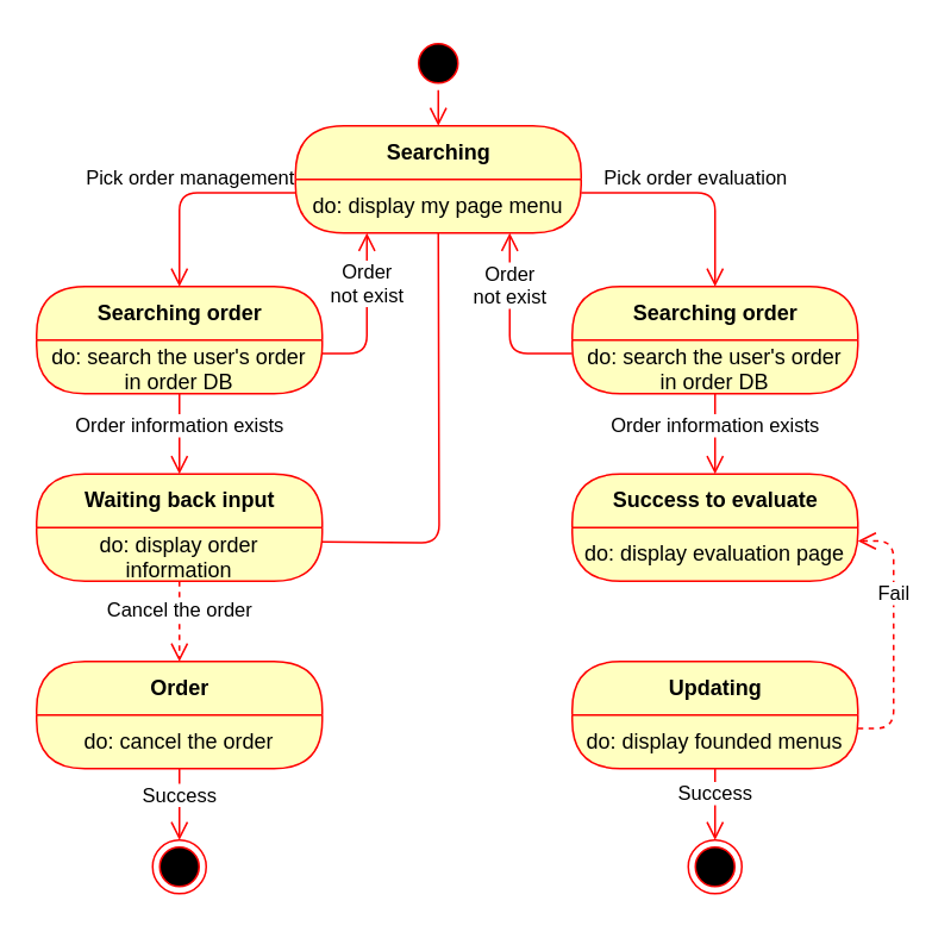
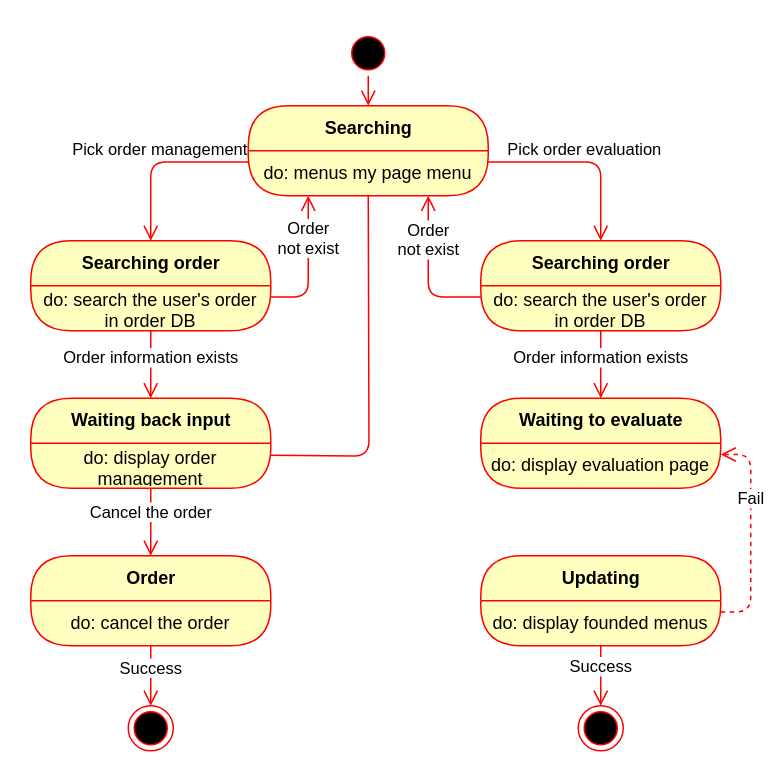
  <mxCell id="0" />
  <mxCell id="1" parent="0" />
  <mxCell id="2" value="" style="ellipse;html=1;shape=startState;fillColor=#000000;strokeColor=#ff0000;" vertex="1" parent="1"><mxGeometry x="230" y="20" width="30" height="30" as="geometry" /></mxCell>
  <mxCell id="3" value="Pick order management" style="edgeStyle=orthogonalEdgeStyle;html=1;verticalAlign=bottom;endArrow=open;endSize=8;strokeColor=#ff0000;exitX=0;exitY=0.25;exitDx=0;exitDy=0;entryX=0.5;entryY=0;entryDx=0;entryDy=0;" edge="1" source="7" parent="1" target="4"><mxGeometry relative="1" as="geometry"><mxPoint x="89.5" y="160" as="targetPoint" /><mxPoint x="89.5" y="130" as="sourcePoint" /></mxGeometry></mxCell>
  <mxCell id="4" value="Searching order" style="swimlane;html=1;fontStyle=1;align=center;verticalAlign=middle;childLayout=stackLayout;horizontal=1;startSize=30;horizontalStack=0;resizeParent=0;resizeLast=1;container=0;fontColor=#000000;collapsible=0;rounded=1;arcSize=30;strokeColor=#ff0000;fillColor=#ffffc0;swimlaneFillColor=#ffffc0;" vertex="1" parent="1"><mxGeometry x="20" y="160" width="160" height="60" as="geometry" /></mxCell>
  <mxCell id="5" value="do: search the user's order&lt;br&gt;in order DB&lt;br&gt;" style="text;html=1;strokeColor=none;fillColor=none;align=center;verticalAlign=middle;spacingLeft=4;spacingRight=4;whiteSpace=wrap;overflow=hidden;rotatable=0;fontColor=#000000;" vertex="1" parent="4"><mxGeometry y="30" width="160" height="30" as="geometry" /></mxCell>
  <mxCell id="6" value="Searching" style="swimlane;html=1;fontStyle=1;align=center;verticalAlign=middle;childLayout=stackLayout;horizontal=1;startSize=30;horizontalStack=0;resizeParent=0;resizeLast=1;container=0;fontColor=#000000;collapsible=0;rounded=1;arcSize=30;strokeColor=#ff0000;fillColor=#ffffc0;swimlaneFillColor=#ffffc0;" vertex="1" parent="1"><mxGeometry x="165" y="70" width="160" height="60" as="geometry" /></mxCell>
- <mxCell id="7" value="do: display my page menu" style="text;html=1;strokeColor=none;fillColor=none;align=center;verticalAlign=middle;spacingLeft=4;spacingRight=4;whiteSpace=wrap;overflow=hidden;rotatable=0;fontColor=#000000;" vertex="1" parent="6"><mxGeometry y="30" width="160" height="30" as="geometry" /></mxCell>
+ <mxCell id="7" value="do: menus my page menu" style="text;html=1;strokeColor=none;fillColor=none;align=center;verticalAlign=middle;spacingLeft=4;spacingRight=4;whiteSpace=wrap;overflow=hidden;rotatable=0;fontColor=#000000;" vertex="1" parent="6"><mxGeometry y="30" width="160" height="30" as="geometry" /></mxCell>
  <mxCell id="8" value="" style="edgeStyle=orthogonalEdgeStyle;html=1;verticalAlign=bottom;endArrow=open;endSize=8;strokeColor=#ff0000;entryX=0.5;entryY=0;entryDx=0;entryDy=0;" edge="1" parent="1" source="2" target="6"><mxGeometry relative="1" as="geometry"><mxPoint x="259.5" y="70" as="targetPoint" /><mxPoint x="259.5" y="40" as="sourcePoint" /><Array as="points" /></mxGeometry></mxCell>
  <mxCell id="9" value="Pick order evaluation" style="edgeStyle=orthogonalEdgeStyle;html=1;verticalAlign=bottom;endArrow=open;endSize=8;strokeColor=#ff0000;exitX=1;exitY=0.25;exitDx=0;exitDy=0;entryX=0.5;entryY=0;entryDx=0;entryDy=0;" edge="1" parent="1" source="7" target="10"><mxGeometry relative="1" as="geometry"><mxPoint x="405" y="152" as="targetPoint" /><mxPoint x="480.5" y="100" as="sourcePoint" /></mxGeometry></mxCell>
  <mxCell id="10" value="Searching order" style="swimlane;html=1;fontStyle=1;align=center;verticalAlign=middle;childLayout=stackLayout;horizontal=1;startSize=30;horizontalStack=0;resizeParent=0;resizeLast=1;container=0;fontColor=#000000;collapsible=0;rounded=1;arcSize=30;strokeColor=#ff0000;fillColor=#ffffc0;swimlaneFillColor=#ffffc0;" vertex="1" parent="1"><mxGeometry x="320" y="160" width="160" height="60" as="geometry" /></mxCell>
  <mxCell id="11" value="do: search the user's order&lt;br&gt;in order DB" style="text;html=1;strokeColor=none;fillColor=none;align=center;verticalAlign=middle;spacingLeft=4;spacingRight=4;whiteSpace=wrap;overflow=hidden;rotatable=0;fontColor=#000000;" vertex="1" parent="10"><mxGeometry y="30" width="160" height="30" as="geometry" /></mxCell>
- <mxCell id="12" value="Success to evaluate" style="swimlane;html=1;fontStyle=1;align=center;verticalAlign=middle;childLayout=stackLayout;horizontal=1;startSize=30;horizontalStack=0;resizeParent=0;resizeLast=1;container=0;fontColor=#000000;collapsible=0;rounded=1;arcSize=30;strokeColor=#ff0000;fillColor=#ffffc0;swimlaneFillColor=#ffffc0;" vertex="1" parent="1"><mxGeometry x="320" y="265" width="160" height="60" as="geometry" /></mxCell>
+ <mxCell id="12" value="Waiting to evaluate" style="swimlane;html=1;fontStyle=1;align=center;verticalAlign=middle;childLayout=stackLayout;horizontal=1;startSize=30;horizontalStack=0;resizeParent=0;resizeLast=1;container=0;fontColor=#000000;collapsible=0;rounded=1;arcSize=30;strokeColor=#ff0000;fillColor=#ffffc0;swimlaneFillColor=#ffffc0;" vertex="1" parent="1"><mxGeometry x="320" y="265" width="160" height="60" as="geometry" /></mxCell>
  <mxCell id="13" value="do: display evaluation page&lt;br&gt;" style="text;html=1;strokeColor=none;fillColor=none;align=center;verticalAlign=middle;spacingLeft=4;spacingRight=4;whiteSpace=wrap;overflow=hidden;rotatable=0;fontColor=#000000;" vertex="1" parent="12"><mxGeometry y="30" width="160" height="30" as="geometry" /></mxCell>
  <mxCell id="14" value="Updating" style="swimlane;html=1;fontStyle=1;align=center;verticalAlign=middle;childLayout=stackLayout;horizontal=1;startSize=30;horizontalStack=0;resizeParent=0;resizeLast=1;container=0;fontColor=#000000;collapsible=0;rounded=1;arcSize=30;strokeColor=#ff0000;fillColor=#ffffc0;swimlaneFillColor=#ffffc0;" vertex="1" parent="1"><mxGeometry x="320" y="370" width="160" height="60" as="geometry" /></mxCell>
  <mxCell id="15" value="do: display founded menus" style="text;html=1;strokeColor=none;fillColor=none;align=center;verticalAlign=middle;spacingLeft=4;spacingRight=4;whiteSpace=wrap;overflow=hidden;rotatable=0;fontColor=#000000;" vertex="1" parent="14"><mxGeometry y="30" width="160" height="30" as="geometry" /></mxCell>
  <mxCell id="16" value="" style="ellipse;html=1;shape=endState;fillColor=#000000;strokeColor=#ff0000;" vertex="1" parent="1"><mxGeometry x="385" y="470" width="30" height="30" as="geometry" /></mxCell>
  <mxCell id="17" value="Order information exists" style="edgeStyle=orthogonalEdgeStyle;html=1;verticalAlign=bottom;endArrow=open;endSize=8;strokeColor=#ff0000;entryX=0.5;entryY=0;entryDx=0;entryDy=0;exitX=0.5;exitY=1;exitDx=0;exitDy=0;" edge="1" parent="1" source="11" target="12"><mxGeometry x="0.209" relative="1" as="geometry"><mxPoint x="405" y="262" as="targetPoint" /><mxPoint x="405" y="220" as="sourcePoint" /><mxPoint as="offset" /></mxGeometry></mxCell>
  <mxCell id="18" value="Order&lt;br&gt;not exist&lt;br&gt;" style="edgeStyle=orthogonalEdgeStyle;html=1;verticalAlign=bottom;endArrow=open;endSize=8;strokeColor=#ff0000;exitX=1;exitY=0.25;exitDx=0;exitDy=0;entryX=0.25;entryY=1;entryDx=0;entryDy=0;" edge="1" parent="1" source="5" target="7"><mxGeometry x="-0.31" y="17" relative="1" as="geometry"><mxPoint x="210.235" y="290.118" as="targetPoint" /><mxPoint x="210.235" y="239.529" as="sourcePoint" /><mxPoint x="17" y="-17" as="offset" /></mxGeometry></mxCell>
  <mxCell id="19" value="Order&lt;br&gt;not exist&lt;br&gt;" style="edgeStyle=orthogonalEdgeStyle;html=1;verticalAlign=bottom;endArrow=open;endSize=8;strokeColor=#ff0000;entryX=0.75;entryY=1;entryDx=0;entryDy=0;exitX=0;exitY=0.25;exitDx=0;exitDy=0;" edge="1" parent="1" source="11" target="7"><mxGeometry x="0.128" relative="1" as="geometry"><mxPoint x="295.595" y="129.952" as="targetPoint" /><mxPoint x="320" y="197" as="sourcePoint" /><mxPoint as="offset" /><Array as="points"><mxPoint x="285" y="198" /></Array></mxGeometry></mxCell>
  <mxCell id="20" value="Waiting back input" style="swimlane;html=1;fontStyle=1;align=center;verticalAlign=middle;childLayout=stackLayout;horizontal=1;startSize=30;horizontalStack=0;resizeParent=0;resizeLast=1;container=0;fontColor=#000000;collapsible=0;rounded=1;arcSize=30;strokeColor=#ff0000;fillColor=#ffffc0;swimlaneFillColor=#ffffc0;" vertex="1" parent="1"><mxGeometry x="20" y="265" width="160" height="60" as="geometry" /></mxCell>
- <mxCell id="21" value="do: display order information" style="text;html=1;strokeColor=none;fillColor=none;align=center;verticalAlign=middle;spacingLeft=4;spacingRight=4;whiteSpace=wrap;overflow=hidden;rotatable=0;fontColor=#000000;" vertex="1" parent="20"><mxGeometry y="30" width="160" height="30" as="geometry" /></mxCell>
- <mxCell id="22" value="Cancel the order" style="edgeStyle=orthogonalEdgeStyle;html=1;verticalAlign=bottom;endArrow=open;endSize=8;strokeColor=#ff0000;dashed=1;" edge="1" source="20" parent="1" target="24"><mxGeometry x="0.111" relative="1" as="geometry"><mxPoint x="100" y="360" as="targetPoint" /><mxPoint as="offset" /></mxGeometry></mxCell>
+ <mxCell id="21" value="do: display order management" style="text;html=1;strokeColor=none;fillColor=none;align=center;verticalAlign=middle;spacingLeft=4;spacingRight=4;whiteSpace=wrap;overflow=hidden;rotatable=0;fontColor=#000000;" vertex="1" parent="20"><mxGeometry y="30" width="160" height="30" as="geometry" /></mxCell>
+ <mxCell id="22" value="Cancel the order" style="edgeStyle=orthogonalEdgeStyle;html=1;verticalAlign=bottom;endArrow=open;endSize=8;strokeColor=#ff0000;" edge="1" source="20" parent="1" target="24"><mxGeometry x="0.111" relative="1" as="geometry"><mxPoint x="100" y="360" as="targetPoint" /><mxPoint as="offset" /></mxGeometry></mxCell>
  <mxCell id="23" value="Order information exists" style="edgeStyle=orthogonalEdgeStyle;html=1;verticalAlign=bottom;endArrow=open;endSize=8;strokeColor=#ff0000;exitX=0.5;exitY=1;exitDx=0;exitDy=0;" edge="1" parent="1" source="5" target="20"><mxGeometry x="0.209" relative="1" as="geometry"><mxPoint x="100" y="260" as="targetPoint" /><mxPoint x="100" y="230" as="sourcePoint" /><mxPoint as="offset" /></mxGeometry></mxCell>
  <mxCell id="24" value="Order" style="swimlane;html=1;fontStyle=1;align=center;verticalAlign=middle;childLayout=stackLayout;horizontal=1;startSize=30;horizontalStack=0;resizeParent=0;resizeLast=1;container=0;fontColor=#000000;collapsible=0;rounded=1;arcSize=30;strokeColor=#ff0000;fillColor=#ffffc0;swimlaneFillColor=#ffffc0;" vertex="1" parent="1"><mxGeometry x="20" y="370" width="160" height="60" as="geometry" /></mxCell>
  <mxCell id="25" value="do: cancel the order" style="text;html=1;strokeColor=none;fillColor=none;align=center;verticalAlign=middle;spacingLeft=4;spacingRight=4;whiteSpace=wrap;overflow=hidden;rotatable=0;fontColor=#000000;" vertex="1" parent="24"><mxGeometry y="30" width="160" height="30" as="geometry" /></mxCell>
  <mxCell id="26" value="Success" style="edgeStyle=orthogonalEdgeStyle;html=1;verticalAlign=bottom;endArrow=open;endSize=8;strokeColor=#ff0000;entryX=0.5;entryY=0;entryDx=0;entryDy=0;" edge="1" source="24" parent="1" target="27"><mxGeometry x="0.201" relative="1" as="geometry"><mxPoint x="100" y="460" as="targetPoint" /><mxPoint as="offset" /></mxGeometry></mxCell>
  <mxCell id="27" value="" style="ellipse;html=1;shape=endState;fillColor=#000000;strokeColor=#ff0000;rounded=1;" vertex="1" parent="1"><mxGeometry x="85" y="470" width="30" height="30" as="geometry" /></mxCell>
  <mxCell id="28" value="Success" style="edgeStyle=orthogonalEdgeStyle;html=1;verticalAlign=bottom;endArrow=open;endSize=8;strokeColor=#ff0000;exitX=0.5;exitY=1;exitDx=0;exitDy=0;" edge="1" parent="1" source="15"><mxGeometry x="0.201" relative="1" as="geometry"><mxPoint x="400" y="470" as="targetPoint" /><mxPoint x="400" y="440" as="sourcePoint" /><mxPoint as="offset" /></mxGeometry></mxCell>
  <mxCell id="29" value="Fail" style="edgeStyle=orthogonalEdgeStyle;html=1;verticalAlign=bottom;endArrow=open;endSize=8;strokeColor=#ff0000;entryX=1;entryY=0.25;entryDx=0;entryDy=0;exitX=1;exitY=0.25;exitDx=0;exitDy=0;dashed=1;" edge="1" parent="1" source="15" target="13"><mxGeometry x="0.201" relative="1" as="geometry"><mxPoint x="520" y="294.5" as="targetPoint" /><mxPoint x="520" y="399.5" as="sourcePoint" /><mxPoint as="offset" /><Array as="points"><mxPoint x="480" y="407" /><mxPoint x="500" y="407" /><mxPoint x="500" y="303" /></Array></mxGeometry></mxCell>
  <mxCell id="30" value="" style="edgeStyle=orthogonalEdgeStyle;html=1;verticalAlign=bottom;endArrow=none;endSize=8;strokeColor=#ff0000;exitX=1;exitY=0.25;exitDx=0;exitDy=0;entryX=0.5;entryY=1;entryDx=0;entryDy=0;endFill=0;" edge="1" parent="1"><mxGeometry x="0.16" y="-45" relative="1" as="geometry"><mxPoint x="245" y="130" as="targetPoint" /><mxPoint x="180" y="303" as="sourcePoint" /><mxPoint as="offset" /></mxGeometry></mxCell>
